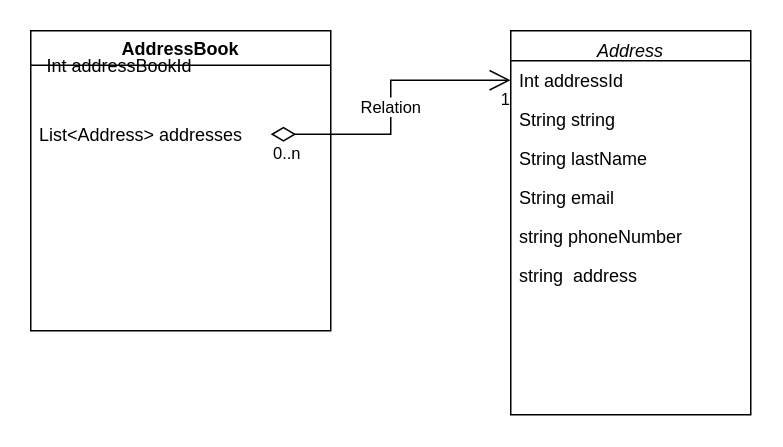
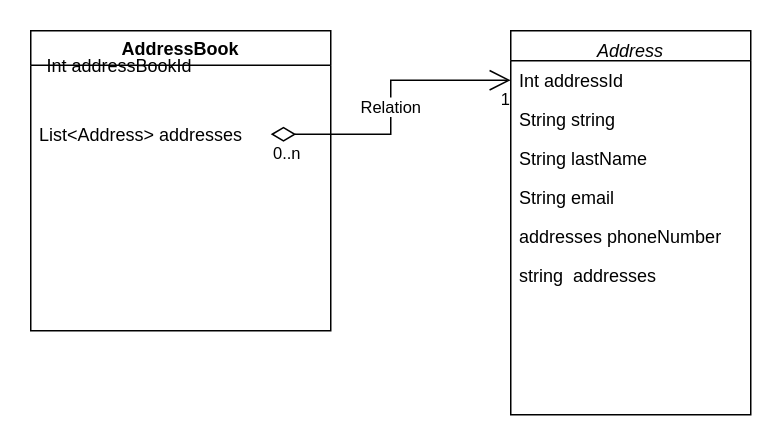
  <mxCell id="0" />
  <mxCell id="1" parent="0" />
  <mxCell id="2" value="Address" style="swimlane;fontStyle=2;align=center;verticalAlign=top;childLayout=stackLayout;horizontal=1;startSize=20;horizontalStack=0;resizeParent=1;resizeLast=0;collapsible=1;marginBottom=0;rounded=0;shadow=0;strokeWidth=1;" parent="1" vertex="1"><mxGeometry x="340" y="20" width="160" height="256" as="geometry"><mxRectangle x="230" y="140" width="160" height="26" as="alternateBounds" /></mxGeometry></mxCell>
  <mxCell id="3" value="Int addressId" style="text;align=left;verticalAlign=top;spacingLeft=4;spacingRight=4;overflow=hidden;rotatable=0;points=[[0,0.5],[1,0.5]];portConstraint=eastwest;" vertex="1" parent="2"><mxGeometry y="20" width="160" height="26" as="geometry" /></mxCell>
  <mxCell id="4" value="String string" style="text;align=left;verticalAlign=top;spacingLeft=4;spacingRight=4;overflow=hidden;rotatable=0;points=[[0,0.5],[1,0.5]];portConstraint=eastwest;" parent="2" vertex="1"><mxGeometry y="46" width="160" height="26" as="geometry" /></mxCell>
  <mxCell id="5" value="String lastName" style="text;align=left;verticalAlign=top;spacingLeft=4;spacingRight=4;overflow=hidden;rotatable=0;points=[[0,0.5],[1,0.5]];portConstraint=eastwest;rounded=0;shadow=0;html=0;" parent="2" vertex="1"><mxGeometry y="72" width="160" height="26" as="geometry" /></mxCell>
  <mxCell id="6" value="String email" style="text;align=left;verticalAlign=top;spacingLeft=4;spacingRight=4;overflow=hidden;rotatable=0;points=[[0,0.5],[1,0.5]];portConstraint=eastwest;rounded=0;shadow=0;html=0;" parent="2" vertex="1"><mxGeometry y="98" width="160" height="26" as="geometry" /></mxCell>
- <mxCell id="7" value="string phoneNumber" style="text;align=left;verticalAlign=top;spacingLeft=4;spacingRight=4;overflow=hidden;rotatable=0;points=[[0,0.5],[1,0.5]];portConstraint=eastwest;" parent="2" vertex="1"><mxGeometry y="124" width="160" height="26" as="geometry" /></mxCell>
- <mxCell id="8" value="string  address&#10;" style="text;align=left;verticalAlign=top;spacingLeft=4;spacingRight=4;overflow=hidden;rotatable=0;points=[[0,0.5],[1,0.5]];portConstraint=eastwest;" vertex="1" parent="2"><mxGeometry y="150" width="160" height="26" as="geometry" /></mxCell>
+ <mxCell id="7" value="addresses phoneNumber" style="text;align=left;verticalAlign=top;spacingLeft=4;spacingRight=4;overflow=hidden;rotatable=0;points=[[0,0.5],[1,0.5]];portConstraint=eastwest;" parent="2" vertex="1"><mxGeometry y="124" width="160" height="26" as="geometry" /></mxCell>
+ <mxCell id="8" value="string  addresses&#10;" style="text;align=left;verticalAlign=top;spacingLeft=4;spacingRight=4;overflow=hidden;rotatable=0;points=[[0,0.5],[1,0.5]];portConstraint=eastwest;" vertex="1" parent="2"><mxGeometry y="150" width="160" height="26" as="geometry" /></mxCell>
  <mxCell id="9" value="AddressBook" style="swimlane;" vertex="1" parent="1"><mxGeometry x="20" y="20" width="200" height="200" as="geometry" /></mxCell>
  <mxCell id="10" value="Int addressBookId" style="text;align=left;verticalAlign=top;spacingLeft=4;spacingRight=4;overflow=hidden;rotatable=0;points=[[0,0.5],[1,0.5]];portConstraint=eastwest;" vertex="1" parent="9"><mxGeometry x="5" y="10" width="160" height="26" as="geometry" /></mxCell>
  <mxCell id="11" value="List&lt;Address&gt; addresses" style="text;align=left;verticalAlign=top;spacingLeft=4;spacingRight=4;overflow=hidden;rotatable=0;points=[[0,0.5],[1,0.5]];portConstraint=eastwest;" vertex="1" parent="9"><mxGeometry y="56" width="160" height="26" as="geometry" /></mxCell>
  <mxCell id="12" value="Relation" style="endArrow=open;html=1;endSize=12;startArrow=diamondThin;startSize=14;startFill=0;edgeStyle=orthogonalEdgeStyle;rounded=0;exitX=1;exitY=0.5;exitDx=0;exitDy=0;entryX=0;entryY=0.5;entryDx=0;entryDy=0;" edge="1" parent="1" source="11" target="3"><mxGeometry relative="1" as="geometry"><mxPoint x="220" y="290" as="sourcePoint" /><mxPoint x="380" y="290" as="targetPoint" /></mxGeometry></mxCell>
  <mxCell id="13" value="0..n" style="edgeLabel;resizable=0;html=1;align=left;verticalAlign=top;" connectable="0" vertex="1" parent="12"><mxGeometry x="-1" relative="1" as="geometry" /></mxCell>
  <mxCell id="14" value="1" style="edgeLabel;resizable=0;html=1;align=right;verticalAlign=top;" connectable="0" vertex="1" parent="12"><mxGeometry x="1" relative="1" as="geometry" /></mxCell>
